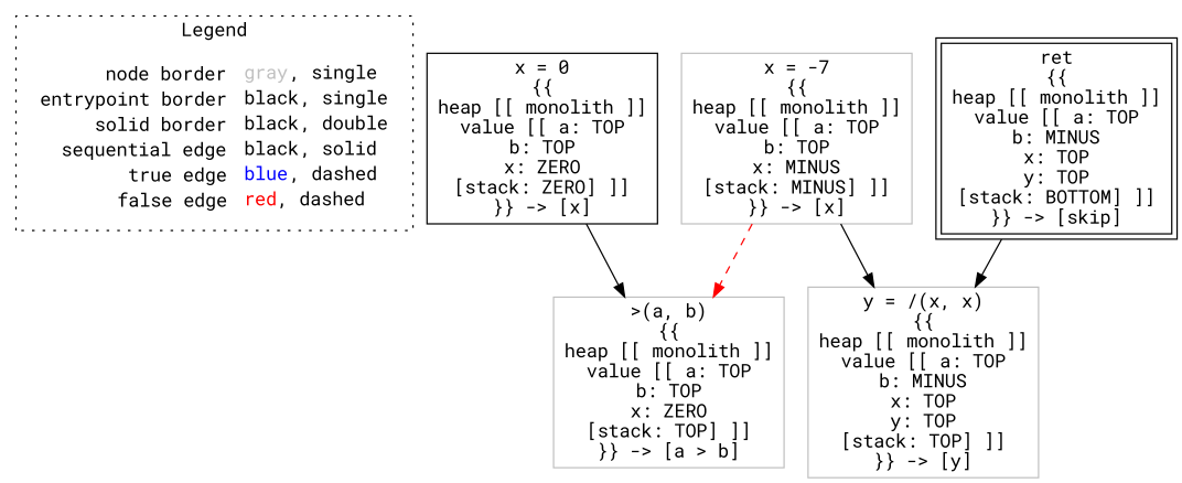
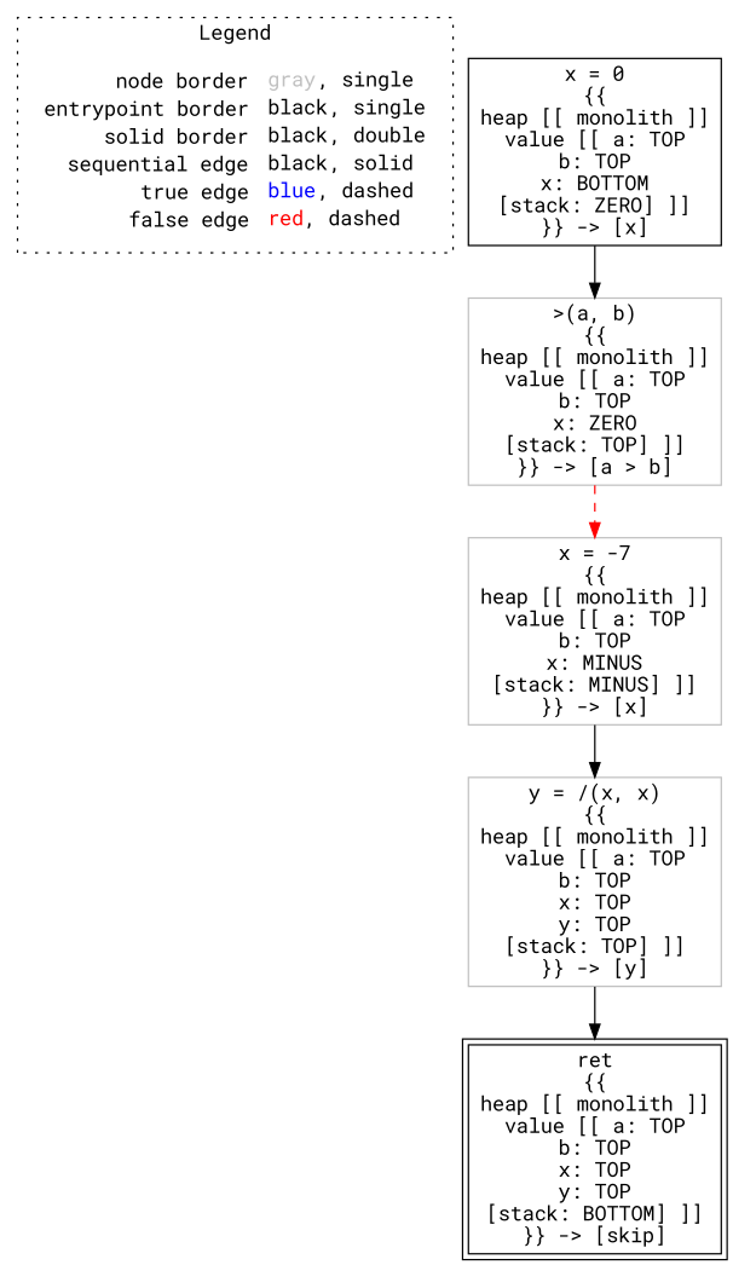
  digraph {
    fontname="Roboto Mono"
    node [fontname="Roboto Mono" shape=rect color=gray]
    edge [color=black fontname="Roboto Mono"]
    n1 [label=<<table border="0" cellpadding="2" cellspacing="0" cellborder="0"><tr><td align="right">node border&nbsp;</td><td align="left"><font color="gray">gray</font>, single</td></tr><tr><td align="right">entrypoint border&nbsp;</td><td align="left"><font color="black">black</font>, single</td></tr><tr><td align="right">solid border&nbsp;</td><td align="left"><font color="black">black</font>, double</td></tr><tr><td align="right">sequential edge&nbsp;</td><td align="left"><font color="black">black</font>, solid</td></tr><tr><td align="right">true edge&nbsp;</td><td align="left"><font color="blue">blue</font>, dashed</td></tr><tr><td align="right">false edge&nbsp;</td><td align="left"><font color="red">red</font>, dashed</td></tr></table>> shape=plaintext color=""]
-   n2 [color=black label=<x = 0<BR/>{{<BR/>heap [[ monolith ]]<BR/>value [[ a: TOP<BR/>b: TOP<BR/>x: ZERO<BR/>[stack: ZERO] ]]<BR/>}} -&gt; [x]>]
+   n2 [color=black label=<x = 0<BR/>{{<BR/>heap [[ monolith ]]<BR/>value [[ a: TOP<BR/>b: TOP<BR/>x: BOTTOM<BR/>[stack: ZERO] ]]<BR/>}} -&gt; [x]>]
    n3 [label=<&gt;(a, b)<BR/>{{<BR/>heap [[ monolith ]]<BR/>value [[ a: TOP<BR/>b: TOP<BR/>x: ZERO<BR/>[stack: TOP] ]]<BR/>}} -&gt; [a &gt; b]>]
    n4 [label=<x = -7<BR/>{{<BR/>heap [[ monolith ]]<BR/>value [[ a: TOP<BR/>b: TOP<BR/>x: MINUS<BR/>[stack: MINUS] ]]<BR/>}} -&gt; [x]>]
-   n5 [label=<y = /(x, x)<BR/>{{<BR/>heap [[ monolith ]]<BR/>value [[ a: TOP<BR/>b: MINUS<BR/>x: TOP<BR/>y: TOP<BR/>[stack: TOP] ]]<BR/>}} -&gt; [y]>]
-   n6 [color=black label=<ret<BR/>{{<BR/>heap [[ monolith ]]<BR/>value [[ a: TOP<BR/>b: MINUS<BR/>x: TOP<BR/>y: TOP<BR/>[stack: BOTTOM] ]]<BR/>}} -&gt; [skip]> peripheries=2]
+   n5 [label=<y = /(x, x)<BR/>{{<BR/>heap [[ monolith ]]<BR/>value [[ a: TOP<BR/>b: TOP<BR/>x: TOP<BR/>y: TOP<BR/>[stack: TOP] ]]<BR/>}} -&gt; [y]>]
+   n6 [color=black label=<ret<BR/>{{<BR/>heap [[ monolith ]]<BR/>value [[ a: TOP<BR/>b: TOP<BR/>x: TOP<BR/>y: TOP<BR/>[stack: BOTTOM] ]]<BR/>}} -&gt; [skip]> peripheries=2]
    subgraph cluster_1 {
      label=Legend
      style=dotted
      n1
    }
    n2 -> n3
-   n4 -> n3 [color=red style=dashed]
+   n3 -> n4 [color=red style=dashed]
    n4 -> n5
-   n6 -> n5
+   n5 -> n6
  }
